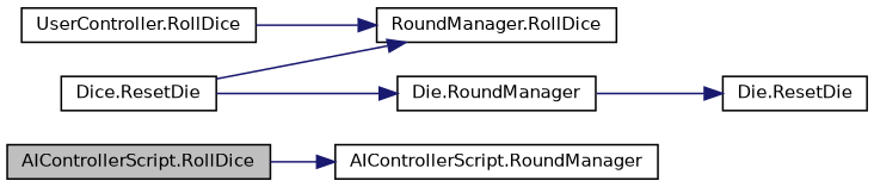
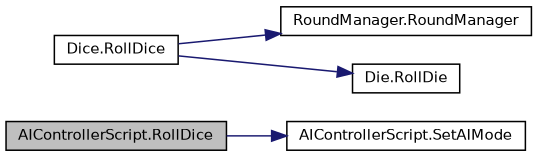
  digraph {
    rankdir=LR
    node [color=black fillcolor=white fontname=Helvetica fontsize=10 shape=record style=filled]
    edge [color=midnightblue fontname=Helvetica fontsize=10 labelfontname=Helvetica labelfontsize=10 style=solid]
    n1 [fillcolor=grey75 fontcolor=black height=0.2 label="AIControllerScript.RollDice" width=0.4]
-   n2 [height=0.2 label="AIControllerScript.RoundManager" width=0.4]
-   n3 [height=0.2 label="UserController.RollDice" width=0.4]
-   n4 [height=0.2 label="RoundManager.RollDice" width=0.4]
-   n5 [height=0.2 label="Dice.ResetDie" width=0.4]
-   n6 [height=0.2 label="Die.RoundManager" width=0.4]
-   n7 [height=0.2 label="Die.ResetDie" width=0.4]
+   n2 [height=0.2 label="AIControllerScript.SetAIMode" width=0.4]
+   n4 [height=0.2 label="RoundManager.RoundManager" width=0.4]
+   n5 [height=0.2 label="Dice.RollDice" width=0.4]
+   n6 [height=0.2 label="Die.RollDie" width=0.4]
    n1 -> n2
-   n3 -> n4
    n5 -> n4
    n5 -> n6
-   n6 -> n7
  }
